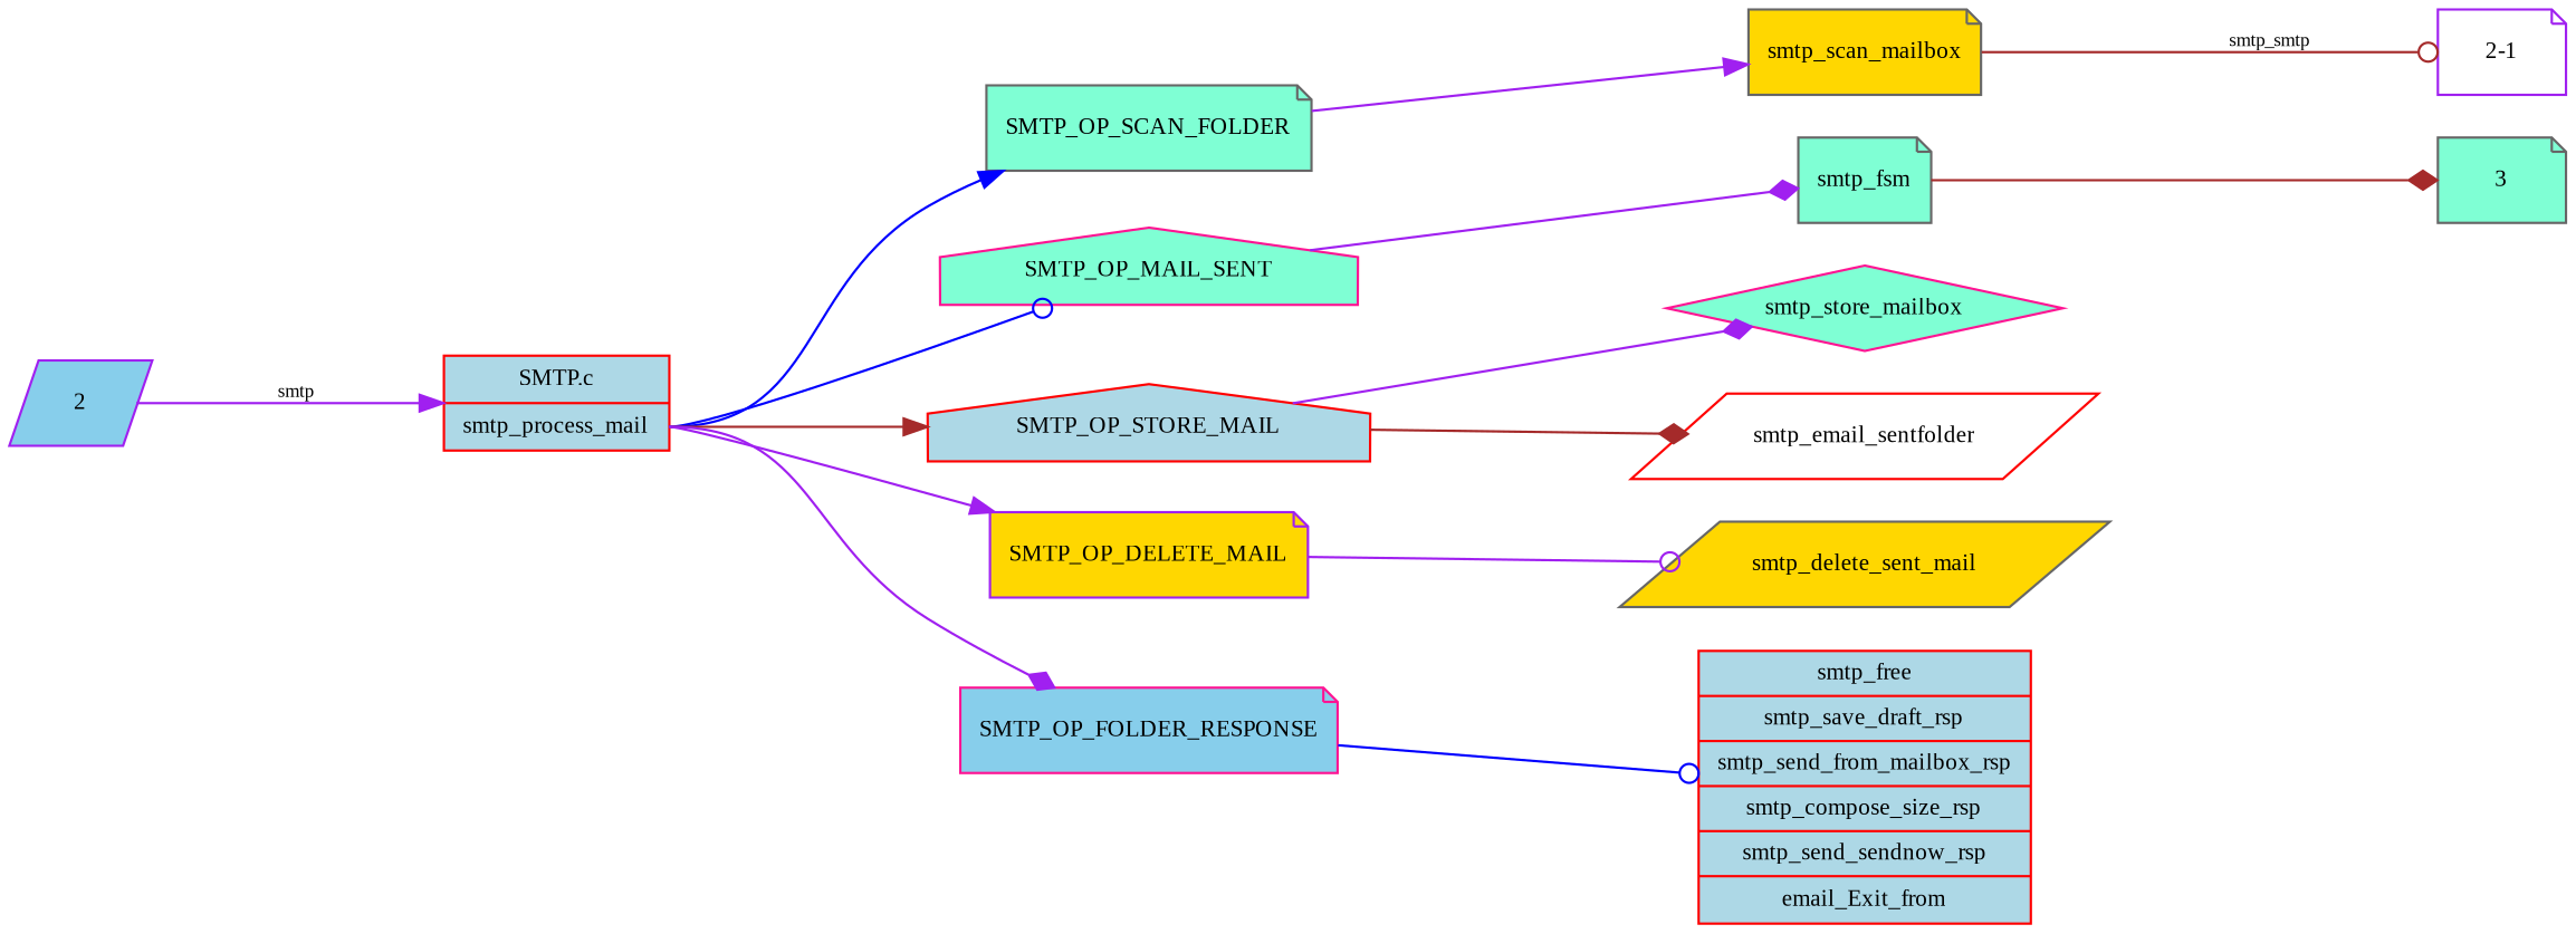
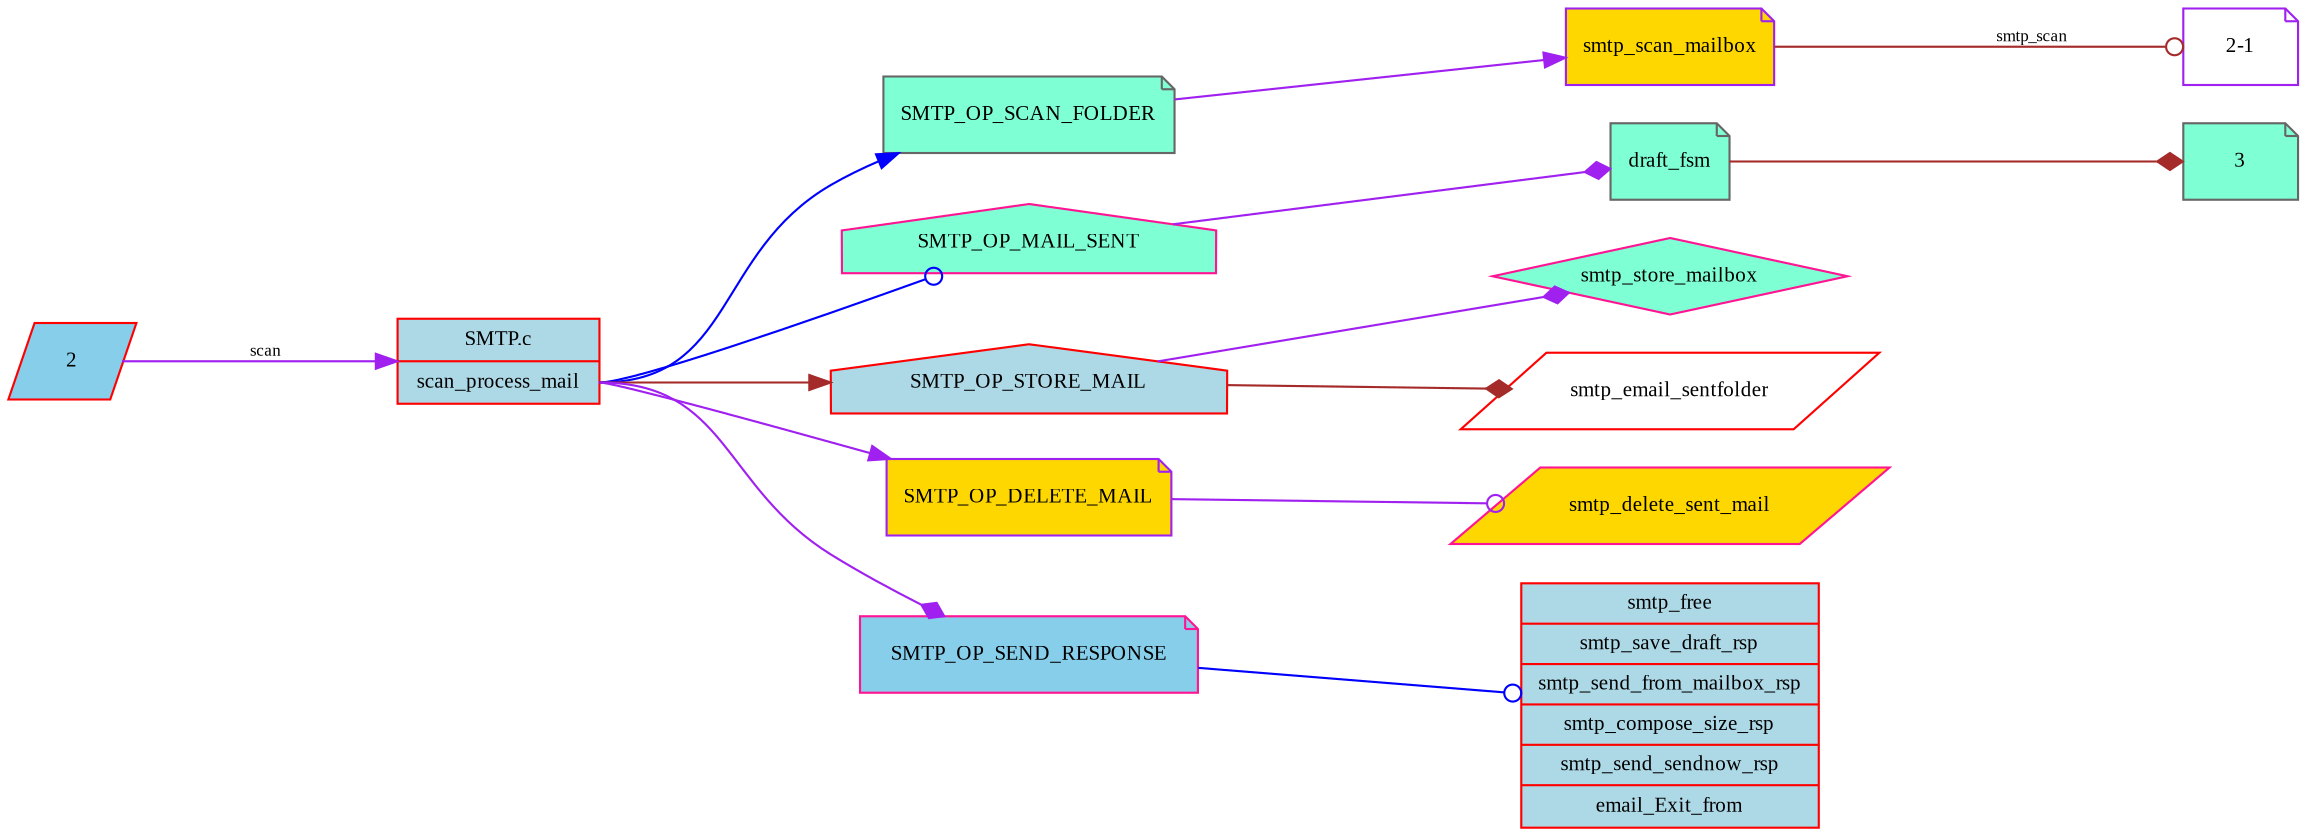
  digraph {
    fontname="Liberation Serif"
    rankdir=LR
    ranksep=1.5
    splines=true
    node [color=gray40 fillcolor=aquamarine fontname="Liberation Serif" fontsize=10 shape=note style=filled]
    edge [arrowhead=normal color=purple fontname="Liberation Serif" fontsize=8 labelfontsize=10]
-   n1 [color=purple fillcolor=skyblue label=2 shape=parallelogram]
-   n2 [color=red fillcolor=lightblue label="<0> SMTP.c | <1> smtp_process_mail" shape=record]
+   n1 [color=red fillcolor=skyblue label=2 shape=parallelogram]
+   n2 [color=red fillcolor=lightblue label="<0> SMTP.c | <1> scan_process_mail" shape=record]
    n3 [label=SMTP_OP_SCAN_FOLDER]
    n4 [color=deeppink label=SMTP_OP_MAIL_SENT shape=house]
    n5 [color=red fillcolor=lightblue label=SMTP_OP_STORE_MAIL shape=house]
    n6 [color=purple fillcolor=gold label=SMTP_OP_DELETE_MAIL]
-   n7 [color=deeppink fillcolor=skyblue label=SMTP_OP_FOLDER_RESPONSE]
+   n7 [color=deeppink fillcolor=skyblue label=SMTP_OP_SEND_RESPONSE]
    n8 [label=3]
-   n9 [fillcolor=gold label=smtp_scan_mailbox]
-   n10 [label=smtp_fsm]
+   n9 [color=purple fillcolor=gold label=smtp_scan_mailbox]
+   n10 [label=draft_fsm]
    n11 [color=deeppink label=smtp_store_mailbox shape=diamond]
    n12 [color=red fillcolor=white label=smtp_email_sentfolder shape=parallelogram]
-   n13 [fillcolor=gold label=smtp_delete_sent_mail shape=parallelogram]
+   n13 [color=deeppink fillcolor=gold label=smtp_delete_sent_mail shape=parallelogram]
    n14 [color=red fillcolor=lightblue label="smtp_free | smtp_save_draft_rsp | smtp_send_from_mailbox_rsp | smtp_compose_size_rsp | smtp_send_sendnow_rsp | email_Exit_from" shape=record]
    n15 [color=purple fillcolor=white label="2-1"]
-   n1 -> n2 [label=smtp]
+   n1 -> n2 [label=scan]
    n2 -> n3 [color=blue tailport=1]
    n2 -> n4 [arrowhead=odot color=blue tailport=1]
    n2 -> n5 [color=brown tailport=1]
    n2 -> n6 [tailport=1]
    n2 -> n7 [arrowhead=diamond tailport=1]
    n3 -> n9
    n4 -> n10 [arrowhead=diamond]
    n5 -> n11 [arrowhead=diamond]
    n5 -> n12 [arrowhead=diamond color=brown]
    n6 -> n13 [arrowhead=odot]
    n7 -> n14 [arrowhead=odot color=blue]
-   n9 -> n15 [arrowhead=odot color=brown label=smtp_smtp]
+   n9 -> n15 [arrowhead=odot color=brown label=smtp_scan]
    n10 -> n8 [arrowhead=diamond color=brown]
  }
